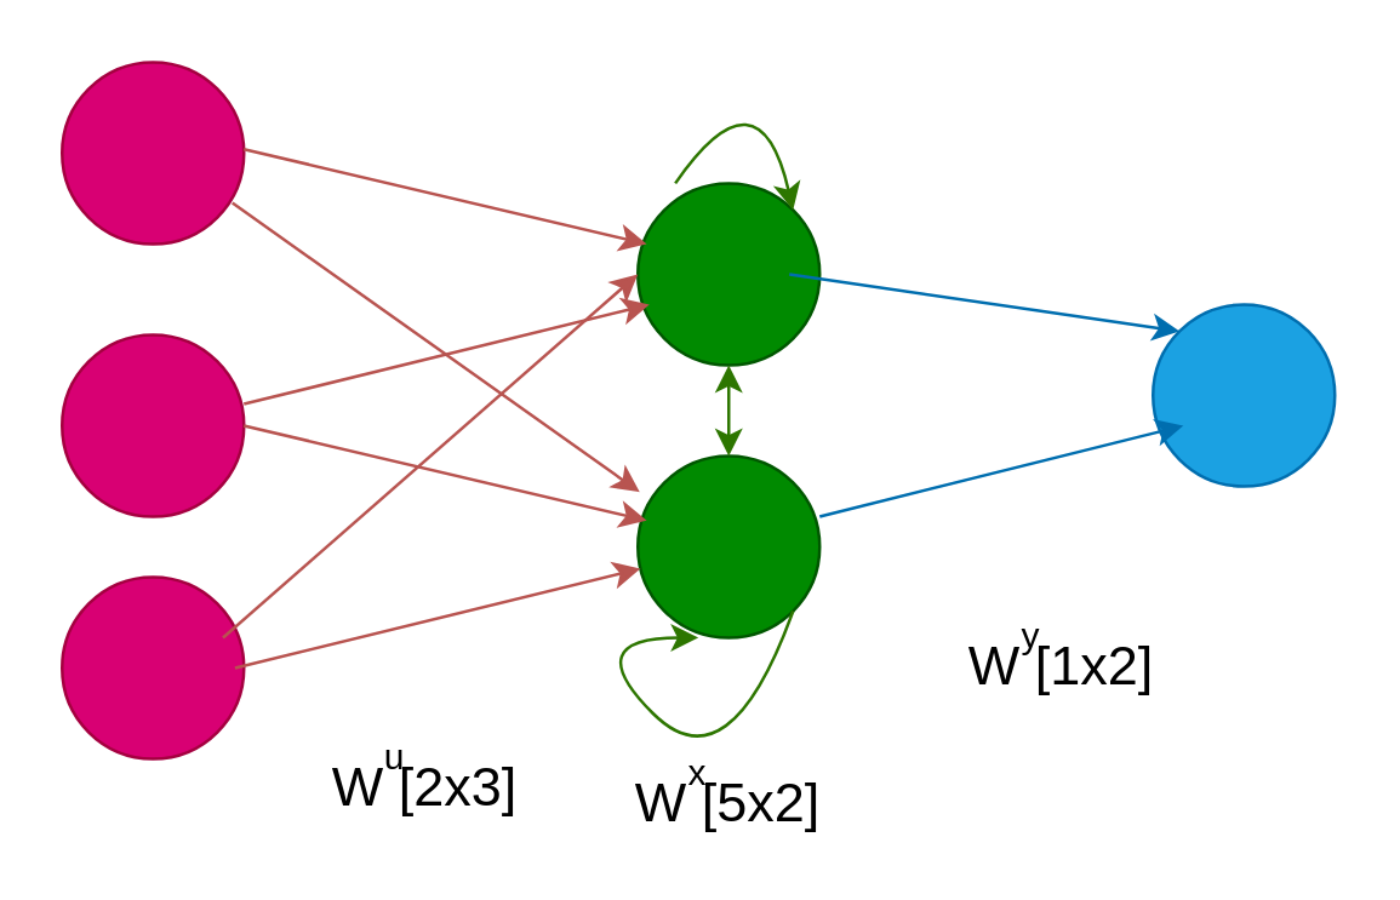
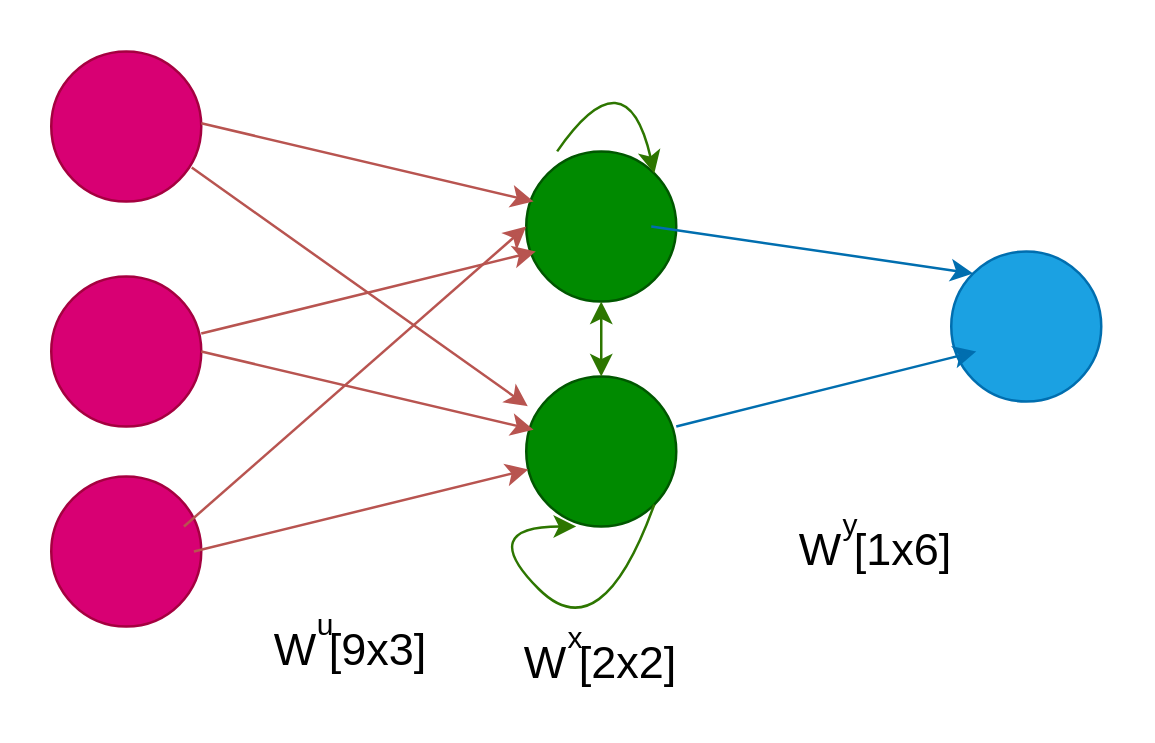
  <mxCell id="0" />
  <mxCell id="1" parent="0" />
  <mxCell id="2" value="" style="ellipse;whiteSpace=wrap;html=1;aspect=fixed;fillColor=#d80073;strokeColor=#A50040;fontColor=#ffffff;" vertex="1" parent="1"><mxGeometry x="20" y="20" width="60" height="60" as="geometry" /></mxCell>
  <mxCell id="3" value="" style="ellipse;whiteSpace=wrap;html=1;aspect=fixed;fillColor=#d80073;strokeColor=#A50040;fontColor=#ffffff;" vertex="1" parent="1"><mxGeometry x="20" y="190" width="60" height="60" as="geometry" /></mxCell>
  <mxCell id="4" value="" style="ellipse;whiteSpace=wrap;html=1;aspect=fixed;fillColor=#d80073;strokeColor=#A50040;fontColor=#ffffff;" vertex="1" parent="1"><mxGeometry x="20" y="110" width="60" height="60" as="geometry" /></mxCell>
  <mxCell id="5" value="" style="ellipse;whiteSpace=wrap;html=1;aspect=fixed;fillColor=#008a00;strokeColor=#005700;fontColor=#ffffff;" vertex="1" parent="1"><mxGeometry x="210" y="150" width="60" height="60" as="geometry" /></mxCell>
  <mxCell id="6" value="" style="ellipse;whiteSpace=wrap;html=1;aspect=fixed;fillColor=#008a00;strokeColor=#005700;fontColor=#ffffff;" vertex="1" parent="1"><mxGeometry x="210" y="60" width="60" height="60" as="geometry" /></mxCell>
  <mxCell id="7" value="" style="ellipse;whiteSpace=wrap;html=1;aspect=fixed;fillColor=#1ba1e2;strokeColor=#006EAF;fontColor=#ffffff;" vertex="1" parent="1"><mxGeometry x="380" y="100" width="60" height="60" as="geometry" /></mxCell>
- <mxCell id="8" value="&lt;font style=&quot;font-size: 18px&quot;&gt;W [5x2]&lt;/font&gt;" style="text;html=1;strokeColor=none;fillColor=none;align=center;verticalAlign=middle;whiteSpace=wrap;rounded=0;" vertex="1" parent="1"><mxGeometry x="200" y="255" width="80" height="20" as="geometry" /></mxCell>
+ <mxCell id="8" value="&lt;font style=&quot;font-size: 18px&quot;&gt;W [2x2]&lt;/font&gt;" style="text;html=1;strokeColor=none;fillColor=none;align=center;verticalAlign=middle;whiteSpace=wrap;rounded=0;" vertex="1" parent="1"><mxGeometry x="200" y="255" width="80" height="20" as="geometry" /></mxCell>
  <mxCell id="9" value="x" style="text;html=1;strokeColor=none;fillColor=none;align=center;verticalAlign=middle;whiteSpace=wrap;rounded=0;" vertex="1" parent="1"><mxGeometry x="210" y="245" width="40" height="20" as="geometry" /></mxCell>
- <mxCell id="10" value="&lt;font style=&quot;font-size: 18px&quot;&gt;W [2x3]&lt;/font&gt;" style="text;html=1;strokeColor=none;fillColor=none;align=center;verticalAlign=middle;whiteSpace=wrap;rounded=0;" vertex="1" parent="1"><mxGeometry x="100" y="250" width="80" height="20" as="geometry" /></mxCell>
+ <mxCell id="10" value="&lt;font style=&quot;font-size: 18px&quot;&gt;W [9x3]&lt;/font&gt;" style="text;html=1;strokeColor=none;fillColor=none;align=center;verticalAlign=middle;whiteSpace=wrap;rounded=0;" vertex="1" parent="1"><mxGeometry x="100" y="250" width="80" height="20" as="geometry" /></mxCell>
  <mxCell id="11" value="u" style="text;html=1;strokeColor=none;fillColor=none;align=center;verticalAlign=middle;whiteSpace=wrap;rounded=0;" vertex="1" parent="1"><mxGeometry x="110" y="240" width="40" height="20" as="geometry" /></mxCell>
- <mxCell id="12" value="&lt;font style=&quot;font-size: 18px&quot;&gt;W [1x2]&lt;/font&gt;" style="text;html=1;strokeColor=none;fillColor=none;align=center;verticalAlign=middle;whiteSpace=wrap;rounded=0;" vertex="1" parent="1"><mxGeometry x="310" y="210" width="80" height="20" as="geometry" /></mxCell>
+ <mxCell id="12" value="&lt;font style=&quot;font-size: 18px&quot;&gt;W [1x6]&lt;/font&gt;" style="text;html=1;strokeColor=none;fillColor=none;align=center;verticalAlign=middle;whiteSpace=wrap;rounded=0;" vertex="1" parent="1"><mxGeometry x="310" y="210" width="80" height="20" as="geometry" /></mxCell>
  <mxCell id="13" value="y" style="text;html=1;strokeColor=none;fillColor=none;align=center;verticalAlign=middle;whiteSpace=wrap;rounded=0;" vertex="1" parent="1"><mxGeometry x="320" y="200" width="40" height="20" as="geometry" /></mxCell>
  <mxCell id="14" value="" style="endArrow=classic;html=1;entryX=0.049;entryY=0.355;entryDx=0;entryDy=0;entryPerimeter=0;fillColor=#f8cecc;strokeColor=#b85450;" edge="1" parent="1" target="5"><mxGeometry width="50" height="50" relative="1" as="geometry"><mxPoint x="80" y="140" as="sourcePoint" /><mxPoint x="130" y="90" as="targetPoint" /></mxGeometry></mxCell>
  <mxCell id="15" value="" style="endArrow=classic;html=1;entryX=0.049;entryY=0.355;entryDx=0;entryDy=0;entryPerimeter=0;fillColor=#f8cecc;strokeColor=#b85450;" edge="1" parent="1"><mxGeometry width="50" height="50" relative="1" as="geometry"><mxPoint x="80" y="48.7" as="sourcePoint" /><mxPoint x="212.94" y="80" as="targetPoint" /></mxGeometry></mxCell>
  <mxCell id="16" value="" style="endArrow=classic;html=1;fillColor=#f8cecc;strokeColor=#b85450;" edge="1" parent="1" target="5"><mxGeometry width="50" height="50" relative="1" as="geometry"><mxPoint x="77.06" y="220" as="sourcePoint" /><mxPoint x="210" y="251.3" as="targetPoint" /></mxGeometry></mxCell>
  <mxCell id="17" value="" style="endArrow=classic;html=1;fillColor=#f8cecc;strokeColor=#b85450;entryX=0;entryY=0.5;entryDx=0;entryDy=0;" edge="1" parent="1" target="6"><mxGeometry width="50" height="50" relative="1" as="geometry"><mxPoint x="73.09" y="210" as="sourcePoint" /><mxPoint x="206.901" y="177.177" as="targetPoint" /></mxGeometry></mxCell>
  <mxCell id="18" value="" style="endArrow=classic;html=1;fillColor=#f8cecc;strokeColor=#b85450;" edge="1" parent="1"><mxGeometry width="50" height="50" relative="1" as="geometry"><mxPoint x="80" y="132.82" as="sourcePoint" /><mxPoint x="213.811" y="99.997" as="targetPoint" /></mxGeometry></mxCell>
  <mxCell id="19" value="" style="endArrow=classic;html=1;fillColor=#f8cecc;strokeColor=#b85450;entryX=0.01;entryY=0.198;entryDx=0;entryDy=0;entryPerimeter=0;" edge="1" parent="1" target="5"><mxGeometry width="50" height="50" relative="1" as="geometry"><mxPoint x="76.19" y="66.41" as="sourcePoint" /><mxPoint x="210.001" y="33.587" as="targetPoint" /></mxGeometry></mxCell>
  <mxCell id="20" value="" style="endArrow=classic;html=1;fillColor=#1ba1e2;strokeColor=#006EAF;" edge="1" parent="1"><mxGeometry width="50" height="50" relative="1" as="geometry"><mxPoint x="270" y="170" as="sourcePoint" /><mxPoint x="390" y="140" as="targetPoint" /></mxGeometry></mxCell>
  <mxCell id="21" value="" style="endArrow=classic;html=1;fillColor=#1ba1e2;strokeColor=#006EAF;entryX=0;entryY=0;entryDx=0;entryDy=0;" edge="1" parent="1" target="7"><mxGeometry width="50" height="50" relative="1" as="geometry"><mxPoint x="260" y="90" as="sourcePoint" /><mxPoint x="380" y="60" as="targetPoint" /></mxGeometry></mxCell>
  <mxCell id="22" value="" style="endArrow=classic;startArrow=classic;html=1;exitX=0.5;exitY=0;exitDx=0;exitDy=0;fillColor=#60a917;strokeColor=#2D7600;" edge="1" parent="1" source="5"><mxGeometry width="50" height="50" relative="1" as="geometry"><mxPoint x="190" y="170" as="sourcePoint" /><mxPoint x="240" y="120" as="targetPoint" /></mxGeometry></mxCell>
  <mxCell id="23" value="" style="curved=1;endArrow=classic;html=1;exitX=1;exitY=1;exitDx=0;exitDy=0;fillColor=#60a917;strokeColor=#2D7600;" edge="1" parent="1" source="5"><mxGeometry width="50" height="50" relative="1" as="geometry"><mxPoint x="190" y="260" as="sourcePoint" /><mxPoint x="230" y="210" as="targetPoint" /><Array as="points"><mxPoint x="240" y="260" /><mxPoint x="190" y="210" /></Array></mxGeometry></mxCell>
  <mxCell id="24" value="" style="curved=1;endArrow=classic;html=1;exitX=0.206;exitY=-0.001;exitDx=0;exitDy=0;fillColor=#60a917;strokeColor=#2D7600;exitPerimeter=0;entryX=1;entryY=0;entryDx=0;entryDy=0;" edge="1" parent="1" source="6" target="6"><mxGeometry width="50" height="50" relative="1" as="geometry"><mxPoint x="261.213" y="1.213" as="sourcePoint" /><mxPoint x="300" y="50" as="targetPoint" /><Array as="points"><mxPoint x="250" y="20" /></Array></mxGeometry></mxCell>
